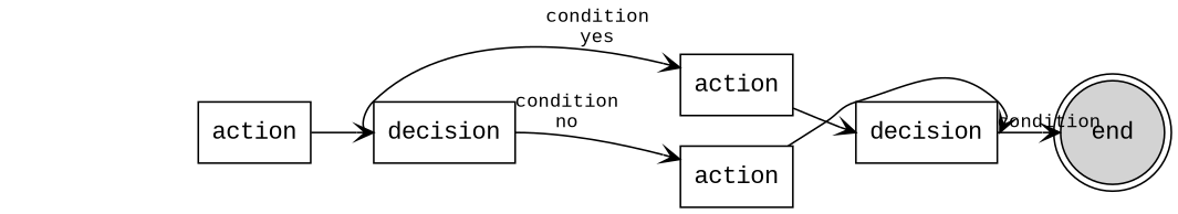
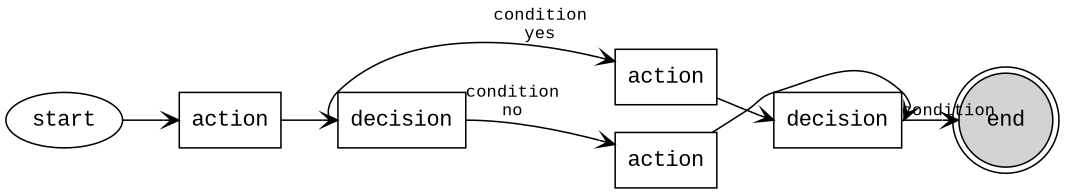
  digraph {
    rankdir=LR
    fontname="Liberation Mono"
    node [shape=rectangle fontname="Liberation Mono"]
    edge [arrowhead=open fontsize=11 fontname="Liberation Mono"]
    n1 [label=action]
+   start [shape=""]
    end [shape=doublecircle style=filled]
    n4 [label=decision]
    n5 [label=action]
    n6 [label=decision]
    n7 [label=action]
    n1 -> n4
+   start -> n1
    n4 -> n5 [label="condition\nyes" tailport=w]
    n4 -> n7 [labeldistance=2.5 taillabel="condition\nno" tailport=e]
    n5 -> n6 [headport=w]
    n6 -> end [taillabel=condition]
    n7 -> n6 [headport=e]
  }
